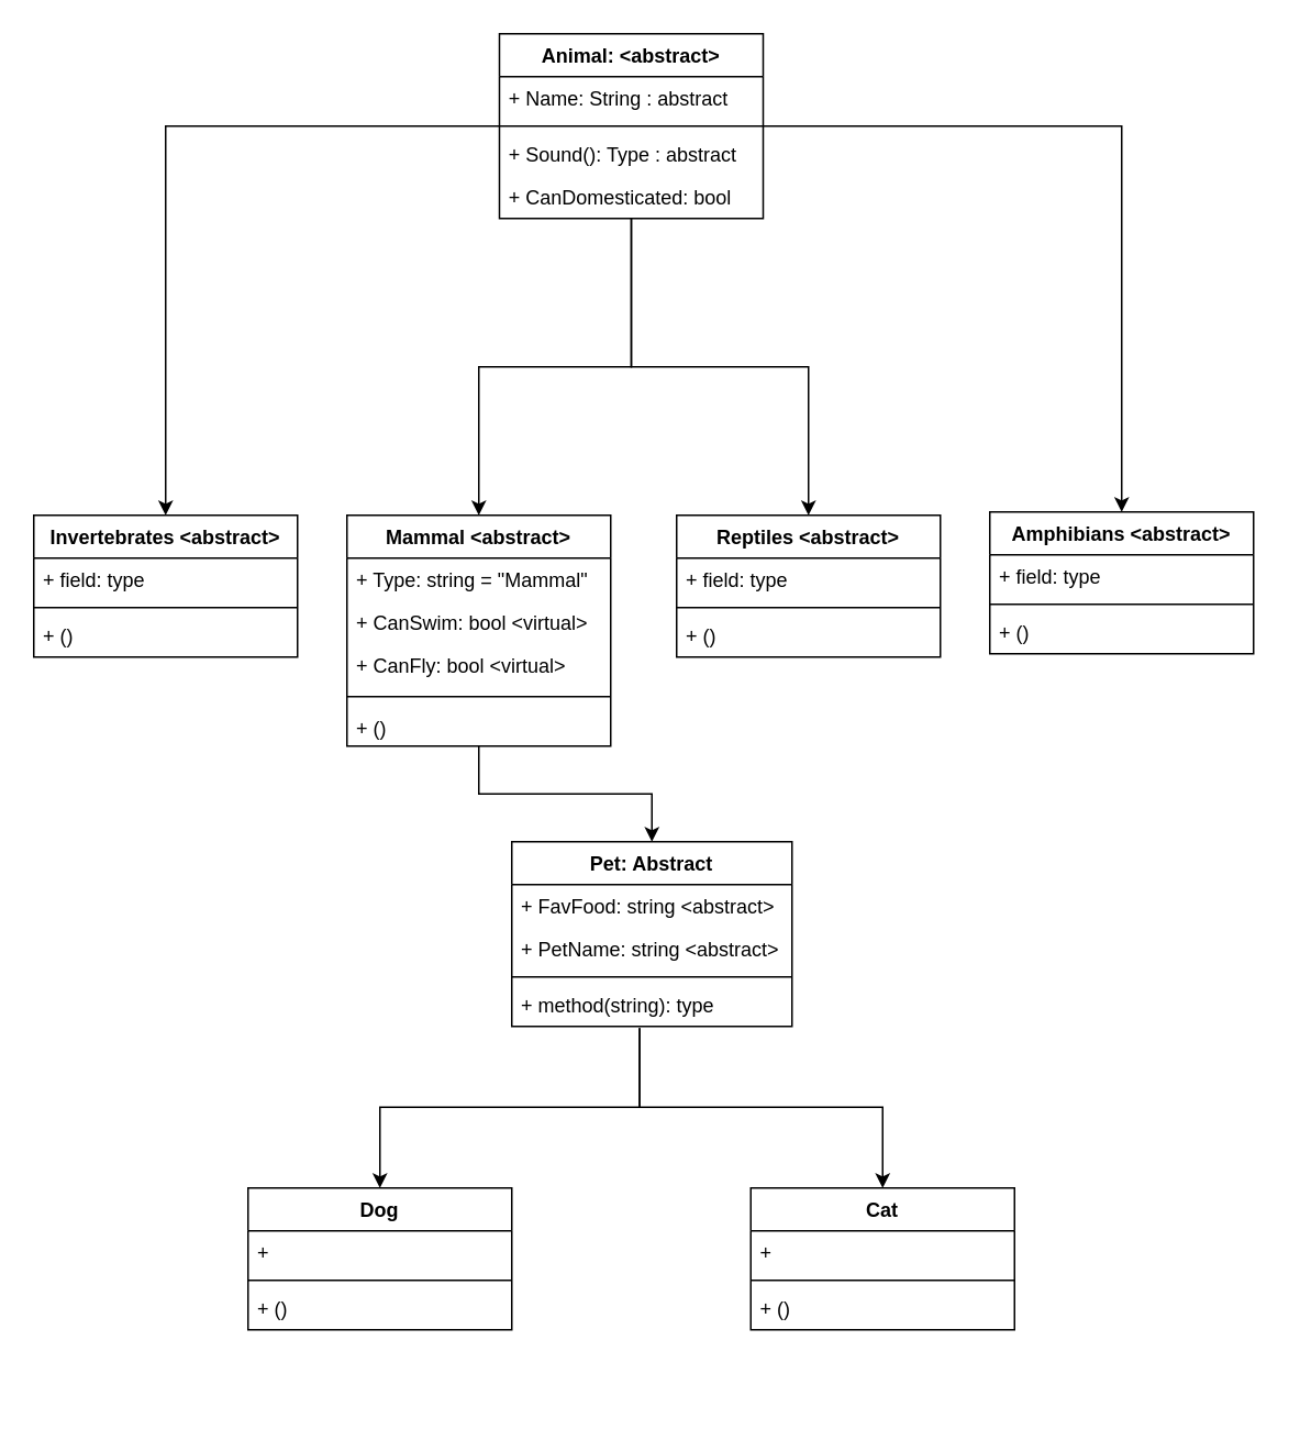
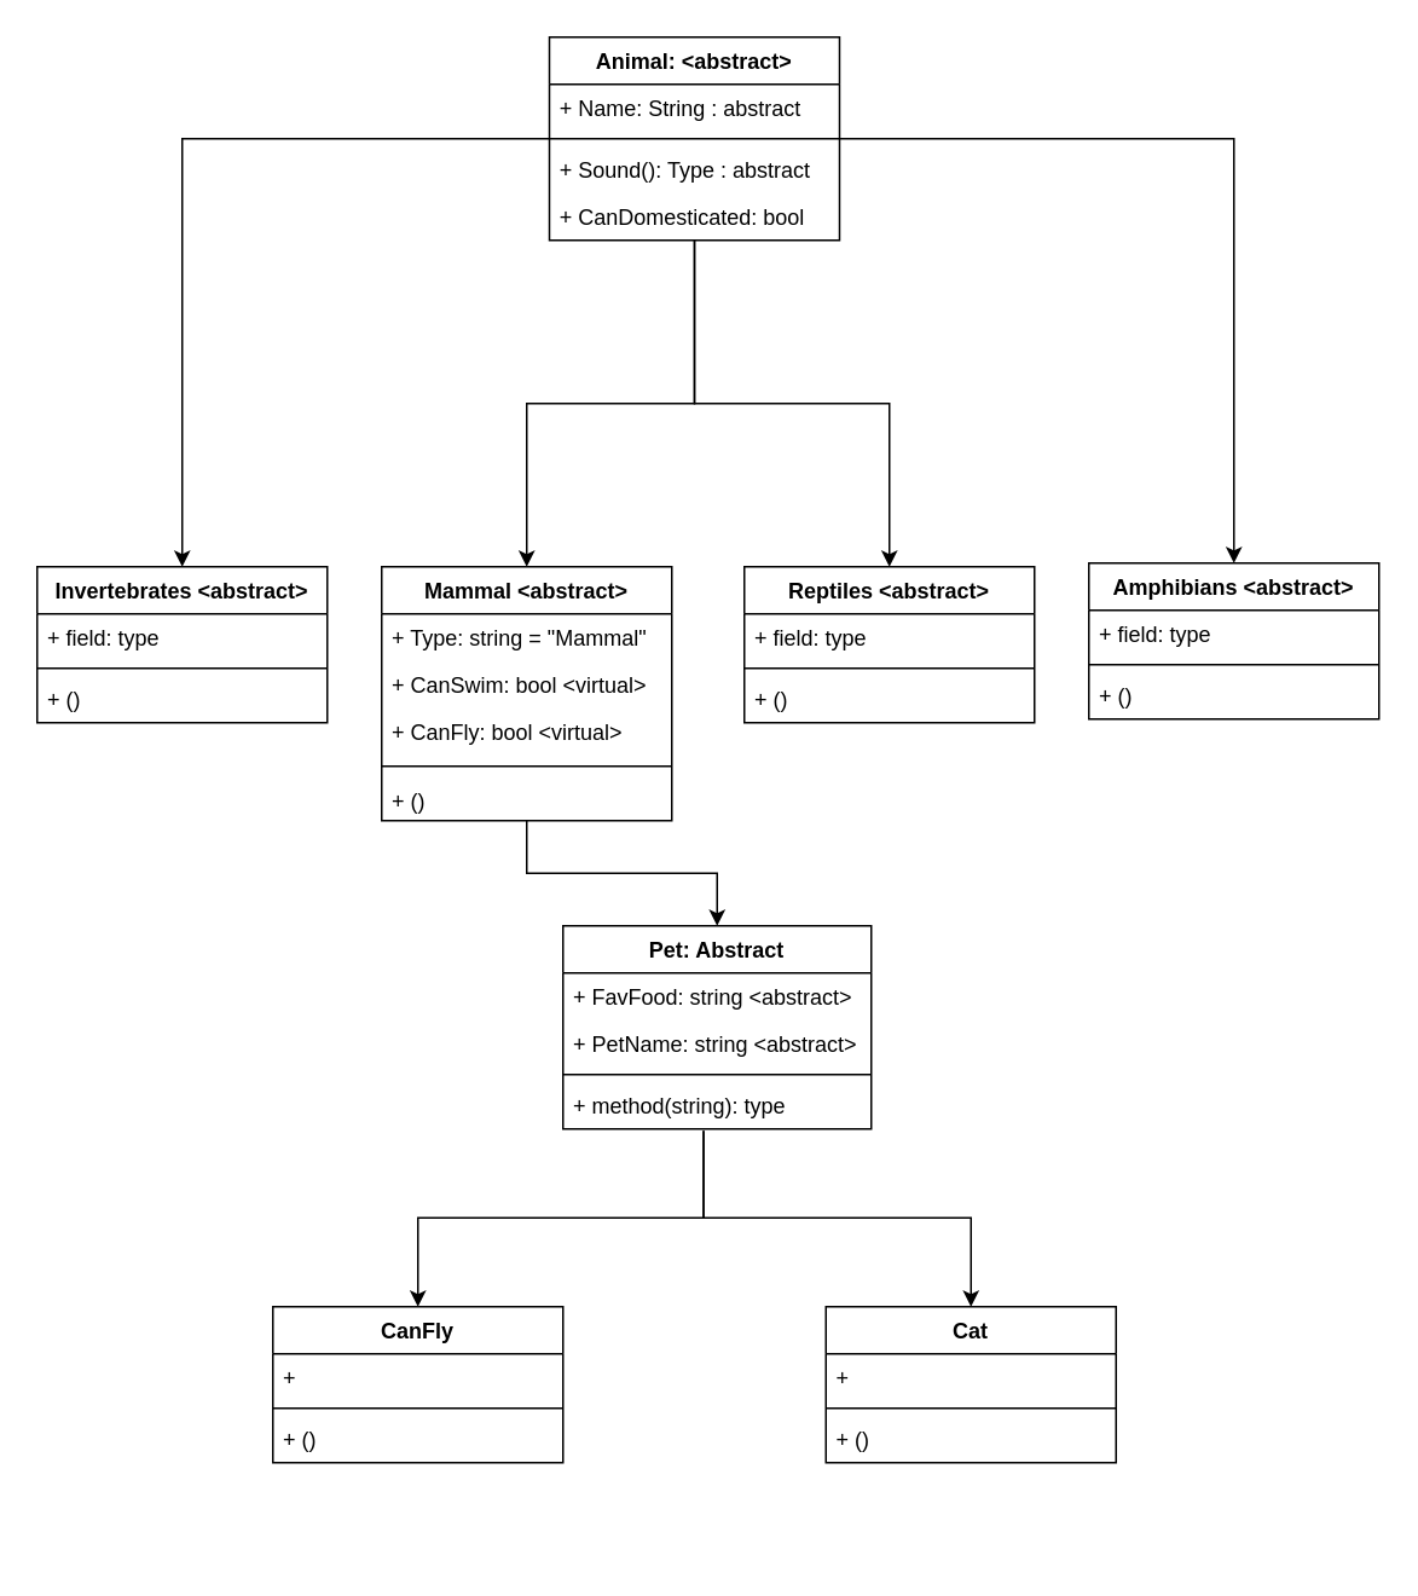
  <mxCell id="0" />
  <mxCell id="1" parent="0" />
  <mxCell id="2" style="edgeStyle=orthogonalEdgeStyle;rounded=0;orthogonalLoop=1;jettySize=auto;html=1;entryX=0.5;entryY=0;entryDx=0;entryDy=0;" parent="1" source="6" target="26" edge="1"><mxGeometry relative="1" as="geometry" /></mxCell>
  <mxCell id="3" style="edgeStyle=orthogonalEdgeStyle;rounded=0;orthogonalLoop=1;jettySize=auto;html=1;" parent="1" source="6" target="12" edge="1"><mxGeometry relative="1" as="geometry" /></mxCell>
  <mxCell id="4" style="edgeStyle=orthogonalEdgeStyle;rounded=0;orthogonalLoop=1;jettySize=auto;html=1;entryX=0.5;entryY=0;entryDx=0;entryDy=0;" parent="1" source="6" target="18" edge="1"><mxGeometry relative="1" as="geometry" /></mxCell>
  <mxCell id="5" style="edgeStyle=orthogonalEdgeStyle;rounded=0;orthogonalLoop=1;jettySize=auto;html=1;entryX=0.5;entryY=0;entryDx=0;entryDy=0;" parent="1" source="6" target="22" edge="1"><mxGeometry relative="1" as="geometry" /></mxCell>
  <mxCell id="6" value="Animal: &lt;abstract&gt;" style="swimlane;fontStyle=1;align=center;verticalAlign=top;childLayout=stackLayout;horizontal=1;startSize=26;horizontalStack=0;resizeParent=1;resizeParentMax=0;resizeLast=0;collapsible=1;marginBottom=0;" parent="1" vertex="1"><mxGeometry x="302.5" y="20" width="160" height="112" as="geometry" /></mxCell>
  <mxCell id="7" value="+ Name: String : abstract" style="text;strokeColor=none;fillColor=none;align=left;verticalAlign=top;spacingLeft=4;spacingRight=4;overflow=hidden;rotatable=0;points=[[0,0.5],[1,0.5]];portConstraint=eastwest;" parent="6" vertex="1"><mxGeometry y="26" width="160" height="26" as="geometry" /></mxCell>
  <mxCell id="8" value="" style="line;strokeWidth=1;fillColor=none;align=left;verticalAlign=middle;spacingTop=-1;spacingLeft=3;spacingRight=3;rotatable=0;labelPosition=right;points=[];portConstraint=eastwest;" parent="6" vertex="1"><mxGeometry y="52" width="160" height="8" as="geometry" /></mxCell>
  <mxCell id="9" value="+ Sound(): Type : abstract" style="text;strokeColor=none;fillColor=none;align=left;verticalAlign=top;spacingLeft=4;spacingRight=4;overflow=hidden;rotatable=0;points=[[0,0.5],[1,0.5]];portConstraint=eastwest;" parent="6" vertex="1"><mxGeometry y="60" width="160" height="26" as="geometry" /></mxCell>
  <mxCell id="10" value="+ CanDomesticated: bool" style="text;strokeColor=none;fillColor=none;align=left;verticalAlign=top;spacingLeft=4;spacingRight=4;overflow=hidden;rotatable=0;points=[[0,0.5],[1,0.5]];portConstraint=eastwest;" parent="6" vertex="1"><mxGeometry y="86" width="160" height="26" as="geometry" /></mxCell>
  <mxCell id="11" style="edgeStyle=orthogonalEdgeStyle;rounded=0;orthogonalLoop=1;jettySize=auto;html=1;" parent="1" source="12" target="35" edge="1"><mxGeometry relative="1" as="geometry" /></mxCell>
  <mxCell id="12" value="Mammal &lt;abstract&gt;" style="swimlane;fontStyle=1;align=center;verticalAlign=top;childLayout=stackLayout;horizontal=1;startSize=26;horizontalStack=0;resizeParent=1;resizeParentMax=0;resizeLast=0;collapsible=1;marginBottom=0;" parent="1" vertex="1"><mxGeometry x="210" y="312" width="160" height="140" as="geometry" /></mxCell>
  <mxCell id="13" value="+ Type: string = &quot;Mammal&quot;" style="text;strokeColor=none;fillColor=none;align=left;verticalAlign=top;spacingLeft=4;spacingRight=4;overflow=hidden;rotatable=0;points=[[0,0.5],[1,0.5]];portConstraint=eastwest;" parent="12" vertex="1"><mxGeometry y="26" width="160" height="26" as="geometry" /></mxCell>
  <mxCell id="14" value="+ CanSwim: bool &lt;virtual&gt;" style="text;strokeColor=none;fillColor=none;align=left;verticalAlign=top;spacingLeft=4;spacingRight=4;overflow=hidden;rotatable=0;points=[[0,0.5],[1,0.5]];portConstraint=eastwest;" parent="12" vertex="1"><mxGeometry y="52" width="160" height="26" as="geometry" /></mxCell>
  <mxCell id="15" value="+ CanFly: bool &lt;virtual&gt;" style="text;strokeColor=none;fillColor=none;align=left;verticalAlign=top;spacingLeft=4;spacingRight=4;overflow=hidden;rotatable=0;points=[[0,0.5],[1,0.5]];portConstraint=eastwest;" parent="12" vertex="1"><mxGeometry y="78" width="160" height="26" as="geometry" /></mxCell>
  <mxCell id="16" value="" style="line;strokeWidth=1;fillColor=none;align=left;verticalAlign=middle;spacingTop=-1;spacingLeft=3;spacingRight=3;rotatable=0;labelPosition=right;points=[];portConstraint=eastwest;" parent="12" vertex="1"><mxGeometry y="104" width="160" height="12" as="geometry" /></mxCell>
  <mxCell id="17" value="+ ()" style="text;strokeColor=none;fillColor=none;align=left;verticalAlign=top;spacingLeft=4;spacingRight=4;overflow=hidden;rotatable=0;points=[[0,0.5],[1,0.5]];portConstraint=eastwest;" parent="12" vertex="1"><mxGeometry y="116" width="160" height="24" as="geometry" /></mxCell>
  <mxCell id="18" value="Reptiles &lt;abstract&gt;" style="swimlane;fontStyle=1;align=center;verticalAlign=top;childLayout=stackLayout;horizontal=1;startSize=26;horizontalStack=0;resizeParent=1;resizeParentMax=0;resizeLast=0;collapsible=1;marginBottom=0;" parent="1" vertex="1"><mxGeometry x="410" y="312" width="160" height="86" as="geometry" /></mxCell>
  <mxCell id="19" value="+ field: type" style="text;strokeColor=none;fillColor=none;align=left;verticalAlign=top;spacingLeft=4;spacingRight=4;overflow=hidden;rotatable=0;points=[[0,0.5],[1,0.5]];portConstraint=eastwest;" parent="18" vertex="1"><mxGeometry y="26" width="160" height="26" as="geometry" /></mxCell>
  <mxCell id="20" value="" style="line;strokeWidth=1;fillColor=none;align=left;verticalAlign=middle;spacingTop=-1;spacingLeft=3;spacingRight=3;rotatable=0;labelPosition=right;points=[];portConstraint=eastwest;" parent="18" vertex="1"><mxGeometry y="52" width="160" height="8" as="geometry" /></mxCell>
  <mxCell id="21" value="+ ()" style="text;strokeColor=none;fillColor=none;align=left;verticalAlign=top;spacingLeft=4;spacingRight=4;overflow=hidden;rotatable=0;points=[[0,0.5],[1,0.5]];portConstraint=eastwest;" parent="18" vertex="1"><mxGeometry y="60" width="160" height="26" as="geometry" /></mxCell>
  <mxCell id="22" value="Amphibians &lt;abstract&gt;&#10; " style="swimlane;fontStyle=1;align=center;verticalAlign=top;childLayout=stackLayout;horizontal=1;startSize=26;horizontalStack=0;resizeParent=1;resizeParentMax=0;resizeLast=0;collapsible=1;marginBottom=0;" parent="1" vertex="1"><mxGeometry x="600" y="310" width="160" height="86" as="geometry" /></mxCell>
  <mxCell id="23" value="+ field: type" style="text;strokeColor=none;fillColor=none;align=left;verticalAlign=top;spacingLeft=4;spacingRight=4;overflow=hidden;rotatable=0;points=[[0,0.5],[1,0.5]];portConstraint=eastwest;" parent="22" vertex="1"><mxGeometry y="26" width="160" height="26" as="geometry" /></mxCell>
  <mxCell id="24" value="" style="line;strokeWidth=1;fillColor=none;align=left;verticalAlign=middle;spacingTop=-1;spacingLeft=3;spacingRight=3;rotatable=0;labelPosition=right;points=[];portConstraint=eastwest;" parent="22" vertex="1"><mxGeometry y="52" width="160" height="8" as="geometry" /></mxCell>
  <mxCell id="25" value="+ ()" style="text;strokeColor=none;fillColor=none;align=left;verticalAlign=top;spacingLeft=4;spacingRight=4;overflow=hidden;rotatable=0;points=[[0,0.5],[1,0.5]];portConstraint=eastwest;" parent="22" vertex="1"><mxGeometry y="60" width="160" height="26" as="geometry" /></mxCell>
  <mxCell id="26" value="Invertebrates &lt;abstract&gt;" style="swimlane;fontStyle=1;align=center;verticalAlign=top;childLayout=stackLayout;horizontal=1;startSize=26;horizontalStack=0;resizeParent=1;resizeParentMax=0;resizeLast=0;collapsible=1;marginBottom=0;" parent="1" vertex="1"><mxGeometry x="20" y="312" width="160" height="86" as="geometry" /></mxCell>
  <mxCell id="27" value="+ field: type" style="text;strokeColor=none;fillColor=none;align=left;verticalAlign=top;spacingLeft=4;spacingRight=4;overflow=hidden;rotatable=0;points=[[0,0.5],[1,0.5]];portConstraint=eastwest;" parent="26" vertex="1"><mxGeometry y="26" width="160" height="26" as="geometry" /></mxCell>
  <mxCell id="28" value="" style="line;strokeWidth=1;fillColor=none;align=left;verticalAlign=middle;spacingTop=-1;spacingLeft=3;spacingRight=3;rotatable=0;labelPosition=right;points=[];portConstraint=eastwest;" parent="26" vertex="1"><mxGeometry y="52" width="160" height="8" as="geometry" /></mxCell>
  <mxCell id="29" value="+ ()" style="text;strokeColor=none;fillColor=none;align=left;verticalAlign=top;spacingLeft=4;spacingRight=4;overflow=hidden;rotatable=0;points=[[0,0.5],[1,0.5]];portConstraint=eastwest;" parent="26" vertex="1"><mxGeometry y="60" width="160" height="26" as="geometry" /></mxCell>
  <mxCell id="30" value="" style="group;strokeColor=none;" parent="1" vertex="1" connectable="0"><mxGeometry x="150" y="510" width="465" height="348" as="geometry" /></mxCell>
  <mxCell id="31" value="Cat" style="swimlane;fontStyle=1;align=center;verticalAlign=top;childLayout=stackLayout;horizontal=1;startSize=26;horizontalStack=0;resizeParent=1;resizeParentMax=0;resizeLast=0;collapsible=1;marginBottom=0;" parent="30" vertex="1"><mxGeometry x="305" y="210" width="160" height="86" as="geometry" /></mxCell>
  <mxCell id="32" value="+ " style="text;strokeColor=none;fillColor=none;align=left;verticalAlign=top;spacingLeft=4;spacingRight=4;overflow=hidden;rotatable=0;points=[[0,0.5],[1,0.5]];portConstraint=eastwest;" parent="31" vertex="1"><mxGeometry y="26" width="160" height="26" as="geometry" /></mxCell>
  <mxCell id="33" value="" style="line;strokeWidth=1;fillColor=none;align=left;verticalAlign=middle;spacingTop=-1;spacingLeft=3;spacingRight=3;rotatable=0;labelPosition=right;points=[];portConstraint=eastwest;" parent="31" vertex="1"><mxGeometry y="52" width="160" height="8" as="geometry" /></mxCell>
  <mxCell id="34" value="+ ()" style="text;strokeColor=none;fillColor=none;align=left;verticalAlign=top;spacingLeft=4;spacingRight=4;overflow=hidden;rotatable=0;points=[[0,0.5],[1,0.5]];portConstraint=eastwest;" parent="31" vertex="1"><mxGeometry y="60" width="160" height="26" as="geometry" /></mxCell>
  <mxCell id="35" value="Pet: Abstract" style="swimlane;fontStyle=1;align=center;verticalAlign=top;childLayout=stackLayout;horizontal=1;startSize=26;horizontalStack=0;resizeParent=1;resizeParentMax=0;resizeLast=0;collapsible=1;marginBottom=0;" parent="30" vertex="1"><mxGeometry x="160" width="170" height="112" as="geometry" /></mxCell>
  <mxCell id="36" value="+ FavFood: string &lt;abstract&gt;" style="text;strokeColor=none;fillColor=none;align=left;verticalAlign=top;spacingLeft=4;spacingRight=4;overflow=hidden;rotatable=0;points=[[0,0.5],[1,0.5]];portConstraint=eastwest;" parent="35" vertex="1"><mxGeometry y="26" width="170" height="26" as="geometry" /></mxCell>
  <mxCell id="37" value="+ PetName: string &lt;abstract&gt;" style="text;strokeColor=none;fillColor=none;align=left;verticalAlign=top;spacingLeft=4;spacingRight=4;overflow=hidden;rotatable=0;points=[[0,0.5],[1,0.5]];portConstraint=eastwest;" parent="35" vertex="1"><mxGeometry y="52" width="170" height="26" as="geometry" /></mxCell>
  <mxCell id="38" value="" style="line;strokeWidth=1;fillColor=none;align=left;verticalAlign=middle;spacingTop=-1;spacingLeft=3;spacingRight=3;rotatable=0;labelPosition=right;points=[];portConstraint=eastwest;" parent="35" vertex="1"><mxGeometry y="78" width="170" height="8" as="geometry" /></mxCell>
  <mxCell id="39" value="+ method(string): type" style="text;strokeColor=none;fillColor=none;align=left;verticalAlign=top;spacingLeft=4;spacingRight=4;overflow=hidden;rotatable=0;points=[[0,0.5],[1,0.5]];portConstraint=eastwest;" parent="35" vertex="1"><mxGeometry y="86" width="170" height="26" as="geometry" /></mxCell>
- <mxCell id="40" value="Dog" style="swimlane;fontStyle=1;align=center;verticalAlign=top;childLayout=stackLayout;horizontal=1;startSize=26;horizontalStack=0;resizeParent=1;resizeParentMax=0;resizeLast=0;collapsible=1;marginBottom=0;" parent="30" vertex="1"><mxGeometry y="210" width="160" height="86" as="geometry" /></mxCell>
+ <mxCell id="40" value="CanFly" style="swimlane;fontStyle=1;align=center;verticalAlign=top;childLayout=stackLayout;horizontal=1;startSize=26;horizontalStack=0;resizeParent=1;resizeParentMax=0;resizeLast=0;collapsible=1;marginBottom=0;" parent="30" vertex="1"><mxGeometry y="210" width="160" height="86" as="geometry" /></mxCell>
  <mxCell id="41" value="+ " style="text;strokeColor=none;fillColor=none;align=left;verticalAlign=top;spacingLeft=4;spacingRight=4;overflow=hidden;rotatable=0;points=[[0,0.5],[1,0.5]];portConstraint=eastwest;" parent="40" vertex="1"><mxGeometry y="26" width="160" height="26" as="geometry" /></mxCell>
  <mxCell id="42" value="" style="line;strokeWidth=1;fillColor=none;align=left;verticalAlign=middle;spacingTop=-1;spacingLeft=3;spacingRight=3;rotatable=0;labelPosition=right;points=[];portConstraint=eastwest;" parent="40" vertex="1"><mxGeometry y="52" width="160" height="8" as="geometry" /></mxCell>
  <mxCell id="43" value="+ ()" style="text;strokeColor=none;fillColor=none;align=left;verticalAlign=top;spacingLeft=4;spacingRight=4;overflow=hidden;rotatable=0;points=[[0,0.5],[1,0.5]];portConstraint=eastwest;" parent="40" vertex="1"><mxGeometry y="60" width="160" height="26" as="geometry" /></mxCell>
  <mxCell id="44" style="edgeStyle=orthogonalEdgeStyle;rounded=0;orthogonalLoop=1;jettySize=auto;html=1;exitX=0.456;exitY=1.038;exitDx=0;exitDy=0;exitPerimeter=0;" parent="30" source="39" target="31" edge="1"><mxGeometry relative="1" as="geometry" /></mxCell>
  <mxCell id="45" style="edgeStyle=orthogonalEdgeStyle;rounded=0;orthogonalLoop=1;jettySize=auto;html=1;exitX=0.456;exitY=1.038;exitDx=0;exitDy=0;exitPerimeter=0;" parent="30" source="39" target="40" edge="1"><mxGeometry relative="1" as="geometry" /></mxCell>
